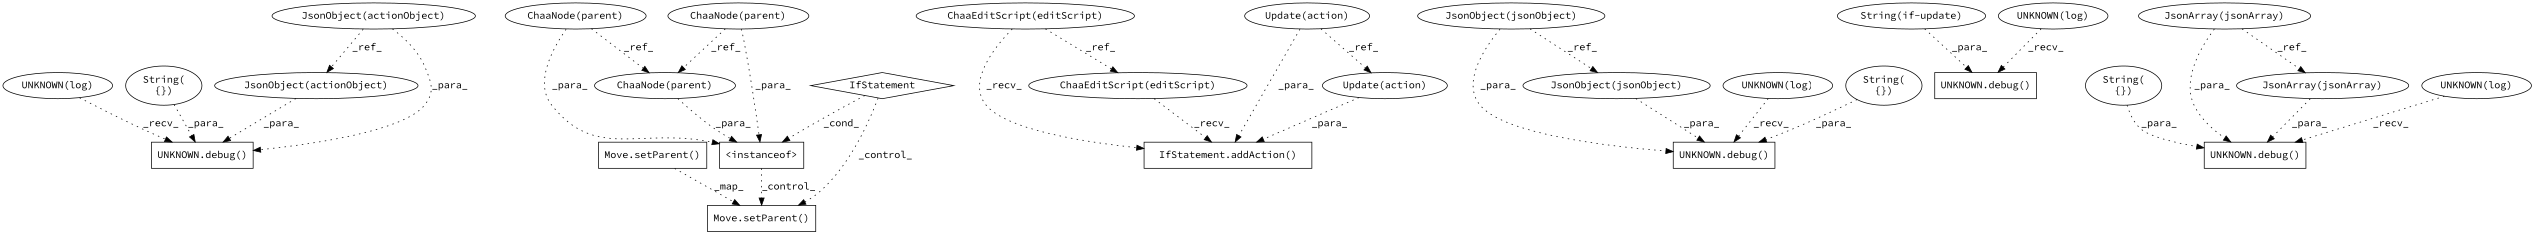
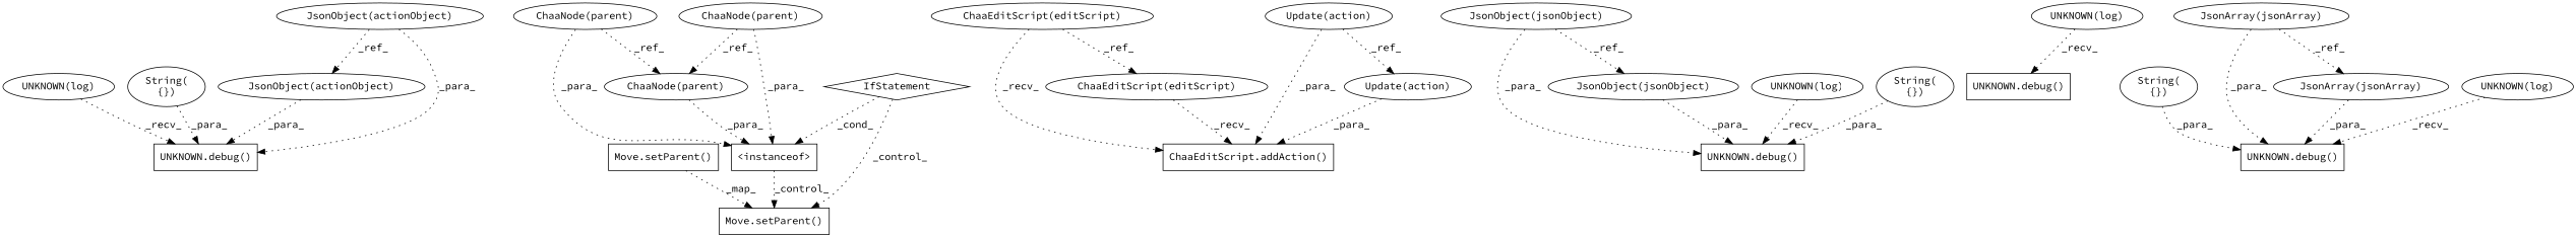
  digraph {
    fontname="Source Code Pro"
    node [fontname="Source Code Pro" shape=ellipse]
    edge [fontname="Source Code Pro" style=dotted]
    n1 [label="JsonObject(actionObject)"]
    n2 [label="UNKNOWN.debug()" shape=box]
    n3 [label="Move.setParent()" shape=box]
    n4 [label="Move.setParent()" shape=box]
    n5 [label="ChaaEditScript(editScript)"]
-   n6 [label="IfStatement.addAction()" shape=box]
+   n6 [label="ChaaEditScript.addAction()" shape=box]
    n7 [label="ChaaEditScript(editScript)"]
    n8 [label="JsonObject(jsonObject)"]
    n9 [label="UNKNOWN.debug()" shape=box]
    n10 [label="JsonObject(jsonObject)"]
-   n11 [label="String(if-update)"]
    n12 [label="UNKNOWN.debug()" shape=box]
    n13 [label="ChaaNode(parent)"]
    n14 [label="<instanceof>" shape=box]
    n15 [label="ChaaNode(parent)"]
    n16 [label=IfStatement shape=diamond]
    n17 [label="UNKNOWN(log)"]
    n18 [label="UNKNOWN.debug()" shape=box]
    n19 [label="UNKNOWN(log)"]
    n20 [label="String(\n{})"]
    n21 [label="String(\n{})"]
    n22 [label="String(\n{})"]
    n23 [label="JsonArray(jsonArray)"]
    n24 [label="Update(action)"]
    n25 [label="Update(action)"]
    n26 [label="UNKNOWN(log)"]
    n27 [label="JsonObject(actionObject)"]
    n28 [label="ChaaNode(parent)"]
    n29 [label="UNKNOWN(log)"]
    n30 [label="JsonArray(jsonArray)"]
    n1 -> n2 [label=_para_]
    n3 -> n4 [label=_map_]
    n5 -> n6 [label=_recv_]
    n5 -> n7 [label=_ref_]
    n7 -> n6 [label=_recv_]
    n8 -> n9 [label=_para_]
    n8 -> n10 [label=_ref_]
    n10 -> n9 [label=_para_]
-   n11 -> n12 [label=_para_]
    n13 -> n14 [label=_para_]
    n13 -> n15 [label=_ref_]
    n14 -> n4 [label=_control_]
    n15 -> n14 [label=_para_]
    n16 -> n4 [label=_control_]
    n16 -> n14 [label=_cond_]
    n17 -> n2 [label=_recv_]
    n19 -> n9 [label=_recv_]
    n20 -> n18 [label=_para_]
    n21 -> n2 [label=_para_]
    n22 -> n9 [label=_para_]
    n23 -> n18 [label=_para_]
    n24 -> n6 [label=_para_]
    n24 -> n25 [label=_ref_]
    n25 -> n6 [label=_para_]
    n26 -> n18 [label=_recv_]
    n27 -> n1 [label=_ref_]
    n27 -> n2 [label=_para_]
    n28 -> n14 [label=_para_]
    n28 -> n15 [label=_ref_]
    n29 -> n12 [label=_recv_]
    n30 -> n18 [label=_para_]
    n30 -> n23 [label=_ref_]
  }
